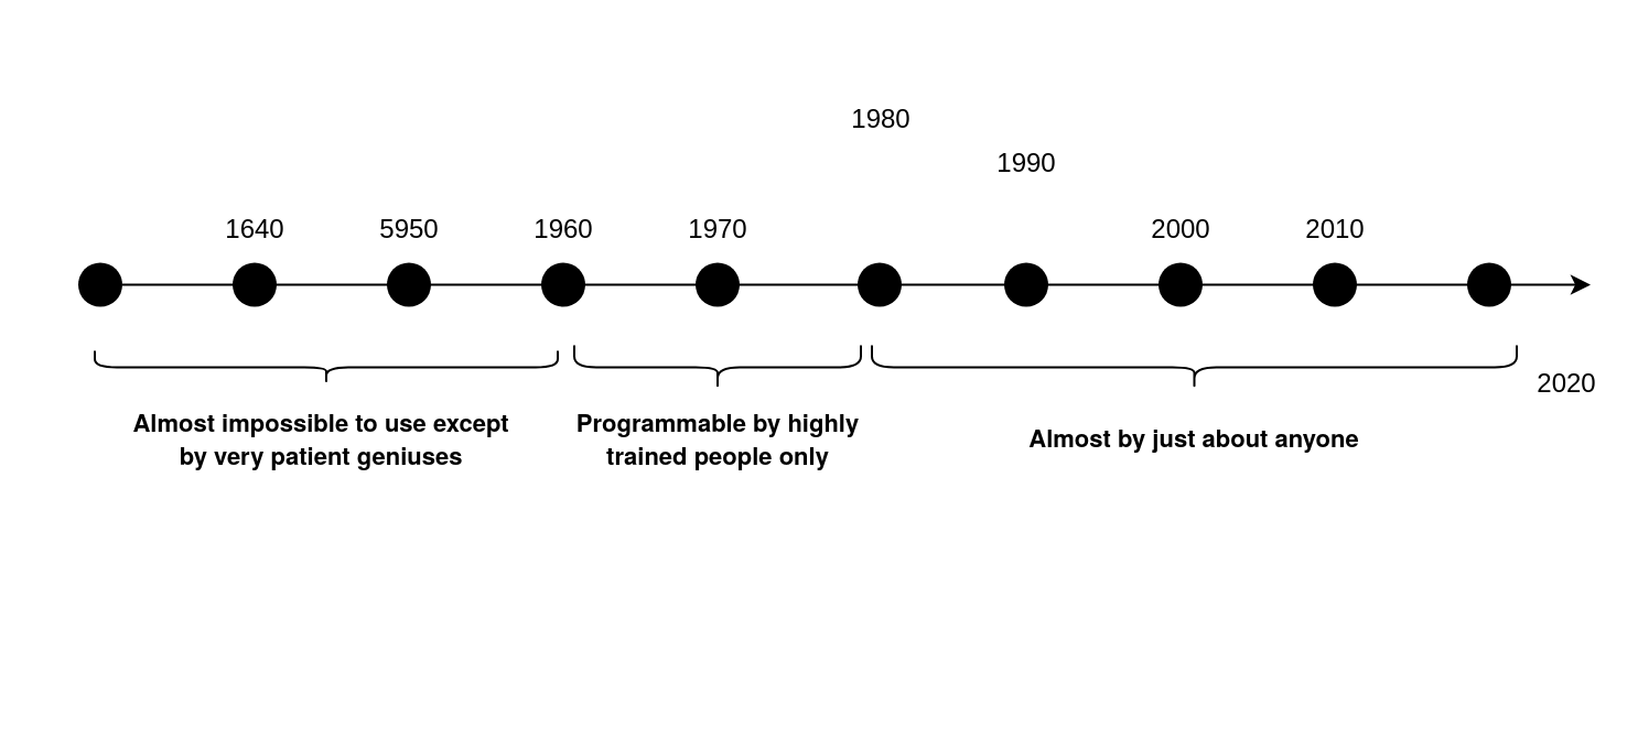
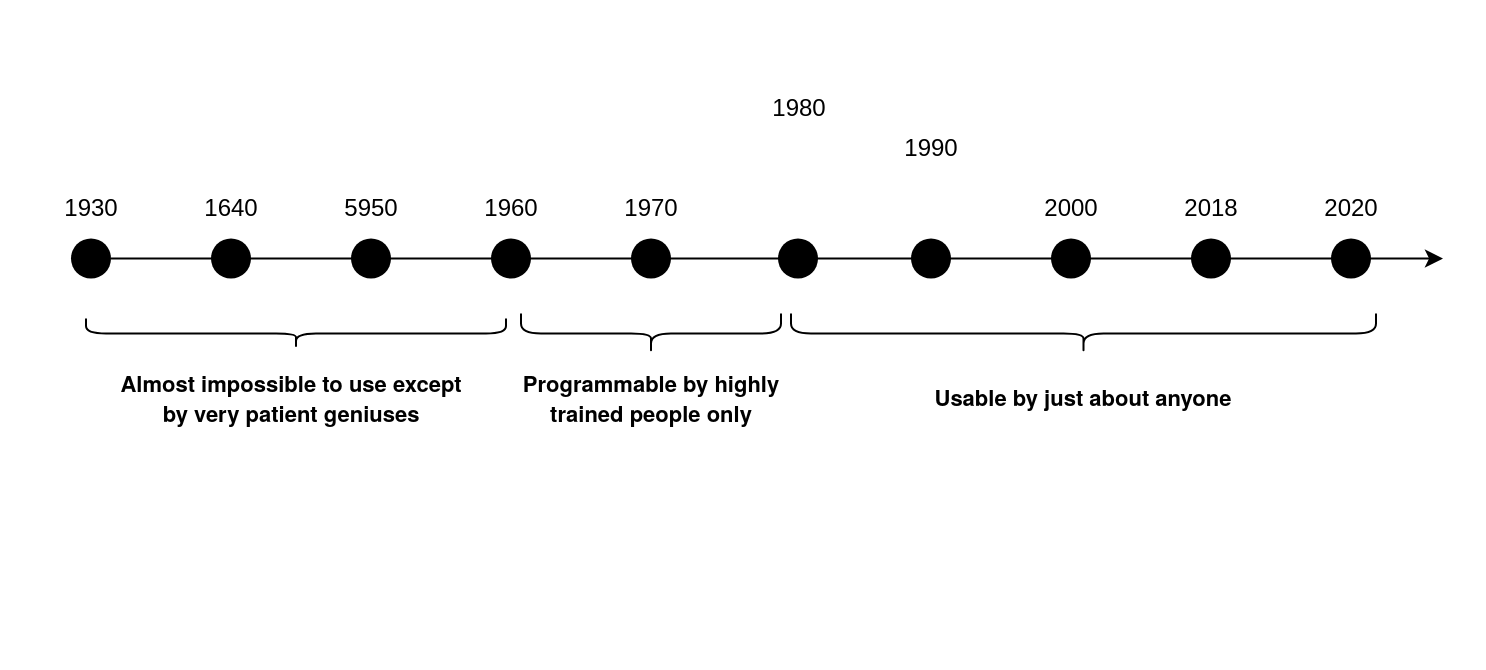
  <mxCell id="0" />
  <mxCell id="1" parent="0" />
  <mxCell id="2" value="1640" style="text;html=1;resizable=0;autosize=1;align=center;verticalAlign=middle;points=[];fillColor=none;strokeColor=none;rounded=0;" vertex="1" parent="1"><mxGeometry x="90" y="88.75" width="50" height="30" as="geometry" /></mxCell>
+ <mxCell id="3" value="1930" style="text;html=1;resizable=0;autosize=1;align=center;verticalAlign=middle;points=[];fillColor=none;strokeColor=none;rounded=0;" vertex="1" parent="1"><mxGeometry x="20" y="88.75" width="50" height="30" as="geometry" /></mxCell>
  <mxCell id="4" value="5950" style="text;html=1;resizable=0;autosize=1;align=center;verticalAlign=middle;points=[];fillColor=none;strokeColor=none;rounded=0;" vertex="1" parent="1"><mxGeometry x="160" y="88.75" width="50" height="30" as="geometry" /></mxCell>
  <mxCell id="5" value="1960" style="text;html=1;resizable=0;autosize=1;align=center;verticalAlign=middle;points=[];fillColor=none;strokeColor=none;rounded=0;" vertex="1" parent="1"><mxGeometry x="230" y="88.75" width="50" height="30" as="geometry" /></mxCell>
  <mxCell id="6" value="1970" style="text;html=1;resizable=0;autosize=1;align=center;verticalAlign=middle;points=[];fillColor=none;strokeColor=none;rounded=0;" vertex="1" parent="1"><mxGeometry x="300" y="88.75" width="50" height="30" as="geometry" /></mxCell>
  <mxCell id="7" value="1980" style="text;html=1;resizable=0;autosize=1;align=center;verticalAlign=middle;points=[];fillColor=none;strokeColor=none;rounded=0;" vertex="1" parent="1"><mxGeometry x="373.5" y="38.75" width="50" height="30" as="geometry" /></mxCell>
  <mxCell id="8" value="1990" style="text;html=1;resizable=0;autosize=1;align=center;verticalAlign=middle;points=[];fillColor=none;strokeColor=none;rounded=0;" vertex="1" parent="1"><mxGeometry x="440" y="58.75" width="50" height="30" as="geometry" /></mxCell>
  <mxCell id="9" value="2000" style="text;html=1;resizable=0;autosize=1;align=center;verticalAlign=middle;points=[];fillColor=none;strokeColor=none;rounded=0;" vertex="1" parent="1"><mxGeometry x="510" y="88.75" width="50" height="30" as="geometry" /></mxCell>
- <mxCell id="10" value="2010" style="text;html=1;resizable=0;autosize=1;align=center;verticalAlign=middle;points=[];fillColor=none;strokeColor=none;rounded=0;" vertex="1" parent="1"><mxGeometry x="580" y="88.75" width="50" height="30" as="geometry" /></mxCell>
- <mxCell id="11" value="2020" style="text;html=1;resizable=0;autosize=1;align=center;verticalAlign=middle;points=[];fillColor=none;strokeColor=none;rounded=0;" vertex="1" parent="1"><mxGeometry x="685" y="158.75" width="50" height="30" as="geometry" /></mxCell>
+ <mxCell id="10" value="2018" style="text;html=1;resizable=0;autosize=1;align=center;verticalAlign=middle;points=[];fillColor=none;strokeColor=none;rounded=0;" vertex="1" parent="1"><mxGeometry x="580" y="88.75" width="50" height="30" as="geometry" /></mxCell>
+ <mxCell id="11" value="2020" style="text;html=1;resizable=0;autosize=1;align=center;verticalAlign=middle;points=[];fillColor=none;strokeColor=none;rounded=0;" vertex="1" parent="1"><mxGeometry x="650" y="88.75" width="50" height="30" as="geometry" /></mxCell>
  <mxCell id="12" value="z" style="ellipse;whiteSpace=wrap;html=1;strokeColor=none;fillColor=#000000;" vertex="1" parent="1"><mxGeometry x="35" y="118.75" width="20" height="20" as="geometry" /></mxCell>
  <mxCell id="13" value="z" style="ellipse;whiteSpace=wrap;html=1;strokeColor=none;fillColor=#000000;" vertex="1" parent="1"><mxGeometry x="105" y="118.75" width="20" height="20" as="geometry" /></mxCell>
  <mxCell id="14" value="z" style="ellipse;whiteSpace=wrap;html=1;strokeColor=none;fillColor=#000000;" vertex="1" parent="1"><mxGeometry x="175" y="118.75" width="20" height="20" as="geometry" /></mxCell>
  <mxCell id="15" value="z" style="ellipse;whiteSpace=wrap;html=1;strokeColor=none;fillColor=#000000;" vertex="1" parent="1"><mxGeometry x="245" y="118.75" width="20" height="20" as="geometry" /></mxCell>
  <mxCell id="16" value="z" style="ellipse;whiteSpace=wrap;html=1;strokeColor=none;fillColor=#000000;" vertex="1" parent="1"><mxGeometry x="315" y="118.75" width="20" height="20" as="geometry" /></mxCell>
  <mxCell id="17" value="z" style="ellipse;whiteSpace=wrap;html=1;strokeColor=none;fillColor=#000000;" vertex="1" parent="1"><mxGeometry x="388.5" y="118.75" width="20" height="20" as="geometry" /></mxCell>
  <mxCell id="18" value="z" style="ellipse;whiteSpace=wrap;html=1;strokeColor=none;fillColor=#000000;" vertex="1" parent="1"><mxGeometry x="455" y="118.75" width="20" height="20" as="geometry" /></mxCell>
  <mxCell id="19" value="z" style="ellipse;whiteSpace=wrap;html=1;strokeColor=none;fillColor=#000000;" vertex="1" parent="1"><mxGeometry x="525" y="118.75" width="20" height="20" as="geometry" /></mxCell>
  <mxCell id="20" value="z" style="ellipse;whiteSpace=wrap;html=1;strokeColor=none;fillColor=#000000;" vertex="1" parent="1"><mxGeometry x="595" y="118.75" width="20" height="20" as="geometry" /></mxCell>
  <mxCell id="21" value="z" style="ellipse;whiteSpace=wrap;html=1;strokeColor=none;fillColor=#000000;" vertex="1" parent="1"><mxGeometry x="665" y="118.75" width="20" height="20" as="geometry" /></mxCell>
  <mxCell id="22" value="" style="endArrow=classic;html=1;rounded=0;exitX=1;exitY=0.5;exitDx=0;exitDy=0;" edge="1" parent="1" source="12"><mxGeometry width="50" height="50" relative="1" as="geometry"><mxPoint x="400" y="128.75" as="sourcePoint" /><mxPoint x="721" y="128.75" as="targetPoint" /></mxGeometry></mxCell>
  <mxCell id="23" value="" style="shape=curlyBracket;whiteSpace=wrap;html=1;rounded=1;flipH=1;fillColor=#000000;rotation=90;" vertex="1" parent="1"><mxGeometry x="140" y="61.25" width="15" height="210" as="geometry" /></mxCell>
  <mxCell id="24" value="" style="shape=curlyBracket;whiteSpace=wrap;html=1;rounded=1;flipH=1;fillColor=#000000;rotation=90;" vertex="1" parent="1"><mxGeometry x="315" y="101.25" width="20" height="130" as="geometry" /></mxCell>
  <mxCell id="25" value="" style="shape=curlyBracket;whiteSpace=wrap;html=1;rounded=1;flipH=1;fillColor=#000000;rotation=90;" vertex="1" parent="1"><mxGeometry x="531.25" y="20" width="20" height="292.5" as="geometry" /></mxCell>
  <mxCell id="26" value="&lt;span id=&quot;docs-internal-guid-be2b52ee-7fff-5b37-f9bb-d58c138bec75&quot; style=&quot;font-size: 11px;&quot;&gt;&lt;p style=&quot;line-height: 1.2; margin-top: 0pt; margin-bottom: 0pt; font-size: 11px;&quot; dir=&quot;ltr&quot;&gt;&lt;span style=&quot;font-size: 11px; font-family: &amp;quot;Helvetica Neue&amp;quot;, sans-serif; background-color: transparent; font-weight: 700; font-variant-numeric: normal; font-variant-east-asian: normal; vertical-align: baseline;&quot;&gt;Almost impossible to use except&lt;/span&gt;&lt;/p&gt;&lt;p style=&quot;line-height: 1.2; margin-top: 0pt; margin-bottom: 0pt; font-size: 11px;&quot; dir=&quot;ltr&quot;&gt;&lt;span style=&quot;font-size: 11px; font-family: &amp;quot;Helvetica Neue&amp;quot;, sans-serif; background-color: transparent; font-weight: 700; font-variant-numeric: normal; font-variant-east-asian: normal; vertical-align: baseline;&quot;&gt;by very patient geniuses&lt;/span&gt;&lt;/p&gt;&lt;/span&gt;" style="text;html=1;resizable=0;autosize=1;align=center;verticalAlign=middle;points=[];fillColor=none;strokeColor=none;rounded=0;fontSize=11;" vertex="1" parent="1"><mxGeometry x="50" y="178.75" width="190" height="40" as="geometry" /></mxCell>
  <mxCell id="27" value="&lt;span id=&quot;docs-internal-guid-be2b52ee-7fff-5b37-f9bb-d58c138bec75&quot; style=&quot;&quot;&gt;&lt;p style=&quot;line-height: 1.2; margin-top: 0pt; margin-bottom: 0pt;&quot; dir=&quot;ltr&quot;&gt;&lt;font face=&quot;Helvetica Neue, sans-serif&quot;&gt;&lt;b&gt;Programmable by highly&lt;/b&gt;&lt;/font&gt;&lt;/p&gt;&lt;p style=&quot;line-height: 1.2; margin-top: 0pt; margin-bottom: 0pt;&quot; dir=&quot;ltr&quot;&gt;&lt;font face=&quot;Helvetica Neue, sans-serif&quot;&gt;&lt;b&gt;trained people only&lt;/b&gt;&lt;/font&gt;&lt;/p&gt;&lt;/span&gt;" style="text;html=1;resizable=0;autosize=1;align=center;verticalAlign=middle;points=[];fillColor=none;strokeColor=none;rounded=0;fontSize=11;" vertex="1" parent="1"><mxGeometry x="250" y="178.75" width="150" height="40" as="geometry" /></mxCell>
- <mxCell id="28" value="&lt;span id=&quot;docs-internal-guid-be2b52ee-7fff-5b37-f9bb-d58c138bec75&quot; style=&quot;&quot;&gt;&lt;p style=&quot;line-height: 1.2; margin-top: 0pt; margin-bottom: 0pt;&quot; dir=&quot;ltr&quot;&gt;&lt;font face=&quot;Helvetica Neue, sans-serif&quot;&gt;&lt;b&gt;Almost by just about anyone&lt;/b&gt;&lt;/font&gt;&lt;/p&gt;&lt;/span&gt;" style="text;html=1;resizable=0;autosize=1;align=center;verticalAlign=middle;points=[];fillColor=none;strokeColor=none;rounded=0;fontSize=11;" vertex="1" parent="1"><mxGeometry x="456.25" y="183.75" width="170" height="30" as="geometry" /></mxCell>
+ <mxCell id="28" value="&lt;span id=&quot;docs-internal-guid-be2b52ee-7fff-5b37-f9bb-d58c138bec75&quot; style=&quot;&quot;&gt;&lt;p style=&quot;line-height: 1.2; margin-top: 0pt; margin-bottom: 0pt;&quot; dir=&quot;ltr&quot;&gt;&lt;font face=&quot;Helvetica Neue, sans-serif&quot;&gt;&lt;b&gt;Usable by just about anyone&lt;/b&gt;&lt;/font&gt;&lt;/p&gt;&lt;/span&gt;" style="text;html=1;resizable=0;autosize=1;align=center;verticalAlign=middle;points=[];fillColor=none;strokeColor=none;rounded=0;fontSize=11;" vertex="1" parent="1"><mxGeometry x="456.25" y="183.75" width="170" height="30" as="geometry" /></mxCell>
